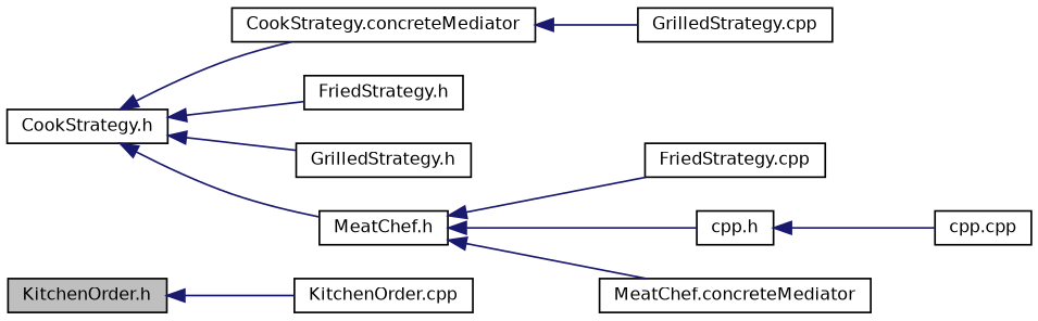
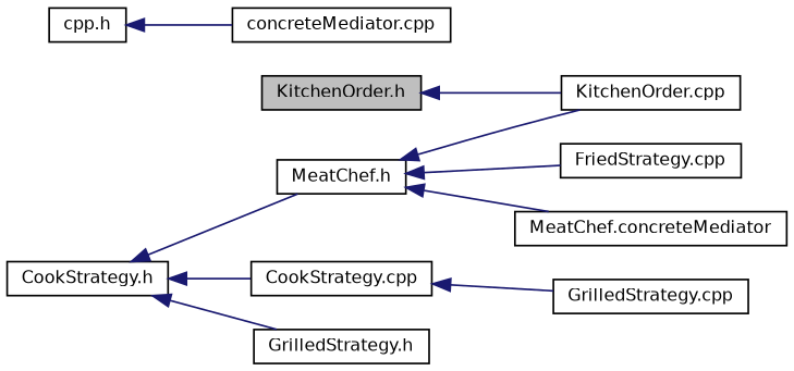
  digraph {
    rankdir=LR
    node [color=black fillcolor=white fontname=Helvetica fontsize=10 shape=record style=filled]
    edge [color=midnightblue dir=back fontname=Helvetica fontsize=10 labelfontname=Helvetica labelfontsize=10 style=solid]
    n1 [fillcolor=grey75 fontcolor=black height=0.2 label="KitchenOrder.h" width=0.4]
    n2 [height=0.2 label="KitchenOrder.cpp" width=0.4]
    n3 [height=0.2 label="CookStrategy.h" width=0.4]
-   n4 [height=0.2 label="CookStrategy.concreteMediator" width=0.4]
-   n5 [height=0.2 label="FriedStrategy.h" width=0.4]
+   n4 [height=0.2 label="CookStrategy.cpp" width=0.4]
    n6 [height=0.2 label="GrilledStrategy.h" width=0.4]
    n7 [height=0.2 label="MeatChef.h" width=0.4]
    n8 [height=0.2 label="GrilledStrategy.cpp" width=0.4]
    n9 [height=0.2 label="FriedStrategy.cpp" width=0.4]
    n10 [height=0.2 label="cpp.h" width=0.4]
    n11 [height=0.2 label="MeatChef.concreteMediator" width=0.4]
-   n12 [height=0.2 label="cpp.cpp" width=0.4]
+   n12 [height=0.2 label="concreteMediator.cpp" width=0.4]
    n1 -> n2
    n3 -> n4
-   n3 -> n5
    n3 -> n6
    n3 -> n7
    n4 -> n8
    n7 -> n9
-   n7 -> n10
+   n7 -> n2
    n7 -> n11
    n10 -> n12
  }
